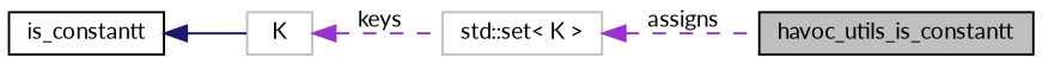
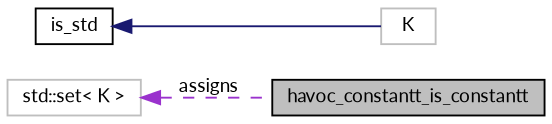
  digraph {
    fontname=Lato
    rankdir=LR
    node [color=black fontname=Lato fontsize=10 shape=record]
    edge [color=darkorchid3 dir=back fontname=Lato fontsize=10 labelfontname=Helvetica labelfontsize=10 style=dashed]
-   n1 [fillcolor=grey75 fontcolor=black height=0.2 label=havoc_utils_is_constantt style=filled width=0.4]
-   n2 [height=0.2 label=is_constantt width=0.4]
+   n1 [fillcolor=grey75 fontcolor=black height=0.2 label=havoc_constantt_is_constantt style=filled width=0.4]
+   n2 [height=0.2 label=is_std width=0.4]
    n3 [color=grey75 height=0.2 label=K width=0.4]
    n4 [color=grey75 height=0.2 label="std::set\< K \>" width=0.4]
    n2 -> n3 [color=midnightblue style=solid]
-   n3 -> n4 [label=" keys"]
    n4 -> n1 [label=" assigns"]
  }
